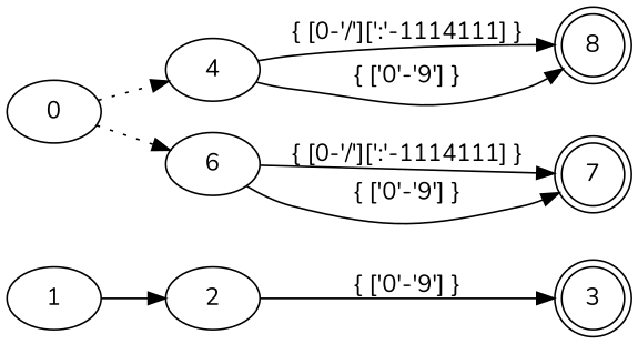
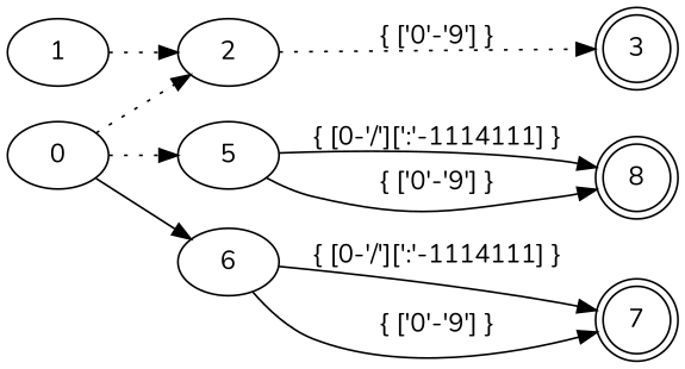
  digraph {
    fontname=Nunito
    rankdir=LR
    node [fontname=Nunito]
    edge [fontname=Nunito]
    3 [shape=doublecircle]
    n2 [label=8 shape=doublecircle]
    7 [shape=doublecircle]
    0
    2
-   4
+   4 [label=5]
    6
    1
+   0 -> 2 [style=dotted]
    0 -> 4 [style=dotted]
-   0 -> 6 [style=dotted]
-   2 -> 3 [label="{ ['0'-'9'] }"]
+   0 -> 6 [style=solid]
+   2 -> 3 [label="{ ['0'-'9'] }" style=dotted]
    4 -> n2 [label="{ [0-'/'][':'-1114111] }"]
    4 -> n2 [label="{ ['0'-'9'] }"]
    6 -> 7 [label="{ [0-'/'][':'-1114111] }"]
    6 -> 7 [label="{ ['0'-'9'] }"]
-   1 -> 2 [style=solid]
+   1 -> 2 [style=dotted]
  }
